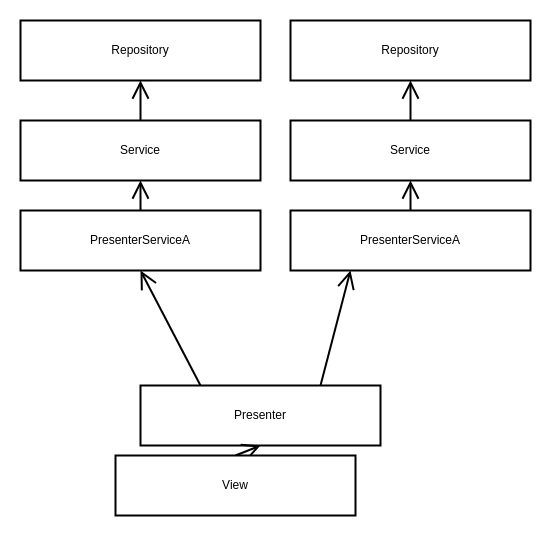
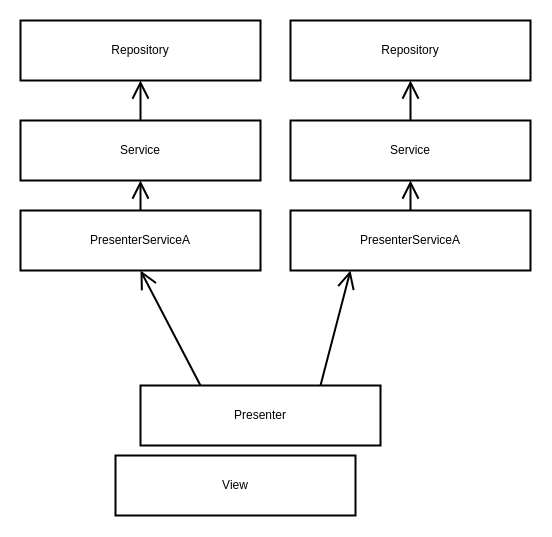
  <mxCell id="0" />
  <mxCell id="1" parent="0" />
  <mxCell id="2" style="edgeStyle=none;curved=1;rounded=0;orthogonalLoop=1;jettySize=auto;html=1;exitX=0.25;exitY=0;exitDx=0;exitDy=0;entryX=0.5;entryY=1;entryDx=0;entryDy=0;endArrow=open;startSize=14;endSize=14;sourcePerimeterSpacing=8;targetPerimeterSpacing=8;strokeWidth=2;" edge="1" parent="1" source="4" target="11"><mxGeometry relative="1" as="geometry" /></mxCell>
  <mxCell id="3" style="edgeStyle=none;curved=1;rounded=0;orthogonalLoop=1;jettySize=auto;html=1;exitX=0.75;exitY=0;exitDx=0;exitDy=0;entryX=0.25;entryY=1;entryDx=0;entryDy=0;endArrow=open;startSize=14;endSize=14;sourcePerimeterSpacing=8;targetPerimeterSpacing=8;strokeWidth=2;" edge="1" parent="1" source="4" target="16"><mxGeometry relative="1" as="geometry" /></mxCell>
  <mxCell id="4" value="Presenter" style="rounded=0;whiteSpace=wrap;html=1;hachureGap=4;pointerEvents=0;strokeWidth=2;" vertex="1" parent="1"><mxGeometry x="140" y="385" width="240" height="60" as="geometry" /></mxCell>
- <mxCell id="5" style="edgeStyle=none;curved=1;rounded=0;orthogonalLoop=1;jettySize=auto;html=1;exitX=0.5;exitY=0;exitDx=0;exitDy=0;entryX=0.5;entryY=1;entryDx=0;entryDy=0;endArrow=open;startSize=14;endSize=14;sourcePerimeterSpacing=8;targetPerimeterSpacing=8;strokeWidth=2;" edge="1" parent="1" source="6" target="4"><mxGeometry relative="1" as="geometry" /></mxCell>
  <mxCell id="6" value="View" style="rounded=0;whiteSpace=wrap;html=1;hachureGap=4;pointerEvents=0;strokeWidth=2;" vertex="1" parent="1"><mxGeometry x="115" y="455" width="240" height="60" as="geometry" /></mxCell>
  <mxCell id="7" style="edgeStyle=none;curved=1;rounded=0;orthogonalLoop=1;jettySize=auto;html=1;exitX=0.5;exitY=0;exitDx=0;exitDy=0;entryX=0.5;entryY=1;entryDx=0;entryDy=0;endArrow=open;startSize=14;endSize=14;sourcePerimeterSpacing=8;targetPerimeterSpacing=8;strokeWidth=2;" edge="1" parent="1" source="8" target="9"><mxGeometry relative="1" as="geometry" /></mxCell>
  <mxCell id="8" value="Service" style="rounded=0;whiteSpace=wrap;html=1;hachureGap=4;pointerEvents=0;strokeWidth=2;" vertex="1" parent="1"><mxGeometry x="20" y="120" width="240" height="60" as="geometry" /></mxCell>
  <mxCell id="9" value="Repository" style="rounded=0;whiteSpace=wrap;html=1;hachureGap=4;pointerEvents=0;strokeWidth=2;" vertex="1" parent="1"><mxGeometry x="20" width="240" height="60" as="geometry" y="20" /></mxCell>
  <mxCell id="10" style="edgeStyle=none;curved=1;rounded=0;orthogonalLoop=1;jettySize=auto;html=1;exitX=0.5;exitY=0;exitDx=0;exitDy=0;entryX=0.5;entryY=1;entryDx=0;entryDy=0;endArrow=open;startSize=14;endSize=14;sourcePerimeterSpacing=8;targetPerimeterSpacing=8;strokeWidth=2;" edge="1" parent="1" source="11" target="8"><mxGeometry relative="1" as="geometry" /></mxCell>
  <mxCell id="11" value="PresenterServiceA" style="rounded=0;whiteSpace=wrap;html=1;hachureGap=4;pointerEvents=0;strokeWidth=2;" vertex="1" parent="1"><mxGeometry x="20" y="210" width="240" height="60" as="geometry" /></mxCell>
  <mxCell id="12" style="edgeStyle=none;curved=1;rounded=0;orthogonalLoop=1;jettySize=auto;html=1;exitX=0.5;exitY=0;exitDx=0;exitDy=0;entryX=0.5;entryY=1;entryDx=0;entryDy=0;endArrow=open;startSize=14;endSize=14;sourcePerimeterSpacing=8;targetPerimeterSpacing=8;strokeWidth=2;" edge="1" parent="1" source="13" target="14"><mxGeometry relative="1" as="geometry" /></mxCell>
  <mxCell id="13" value="Service" style="rounded=0;whiteSpace=wrap;html=1;hachureGap=4;pointerEvents=0;strokeWidth=2;" vertex="1" parent="1"><mxGeometry x="290" y="120" width="240" height="60" as="geometry" /></mxCell>
  <mxCell id="14" value="Repository" style="rounded=0;whiteSpace=wrap;html=1;hachureGap=4;pointerEvents=0;strokeWidth=2;" vertex="1" parent="1"><mxGeometry x="290" width="240" height="60" as="geometry" y="20" /></mxCell>
  <mxCell id="15" style="edgeStyle=none;curved=1;rounded=0;orthogonalLoop=1;jettySize=auto;html=1;exitX=0.5;exitY=0;exitDx=0;exitDy=0;entryX=0.5;entryY=1;entryDx=0;entryDy=0;endArrow=open;startSize=14;endSize=14;sourcePerimeterSpacing=8;targetPerimeterSpacing=8;strokeWidth=2;" edge="1" parent="1" source="16" target="13"><mxGeometry relative="1" as="geometry" /></mxCell>
  <mxCell id="16" value="PresenterServiceA" style="rounded=0;whiteSpace=wrap;html=1;hachureGap=4;pointerEvents=0;strokeWidth=2;" vertex="1" parent="1"><mxGeometry x="290" y="210" width="240" height="60" as="geometry" /></mxCell>
